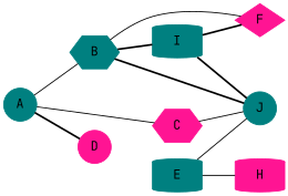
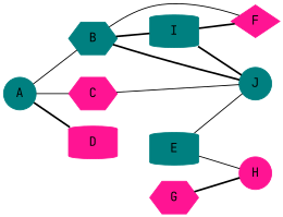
  graph {
    fontname="JetBrains Mono"
    rankdir=LR
    node [color=teal fontname="JetBrains Mono" shape=hexagon style=filled]
    edge [fontname="JetBrains Mono" style=solid]
    B
    A [shape=circle]
    C [color=deeppink]
-   D [color=deeppink shape=circle]
+   D [color=deeppink shape=cylinder]
    F [color=deeppink shape=diamond]
    I [shape=cylinder]
    J [shape=circle]
-   H [color=deeppink shape=cylinder]
+   G [color=deeppink]
+   H [color=deeppink shape=circle]
    E [shape=cylinder]
    B -- F
    B -- I [style=bold]
    B -- J [style=bold]
    A -- B
    A -- C
    A -- D [style=bold]
    C -- J
    I -- F [style=bold]
    I -- J [style=bold]
+   G -- H [style=bold]
    E -- J
    E -- H
  }
